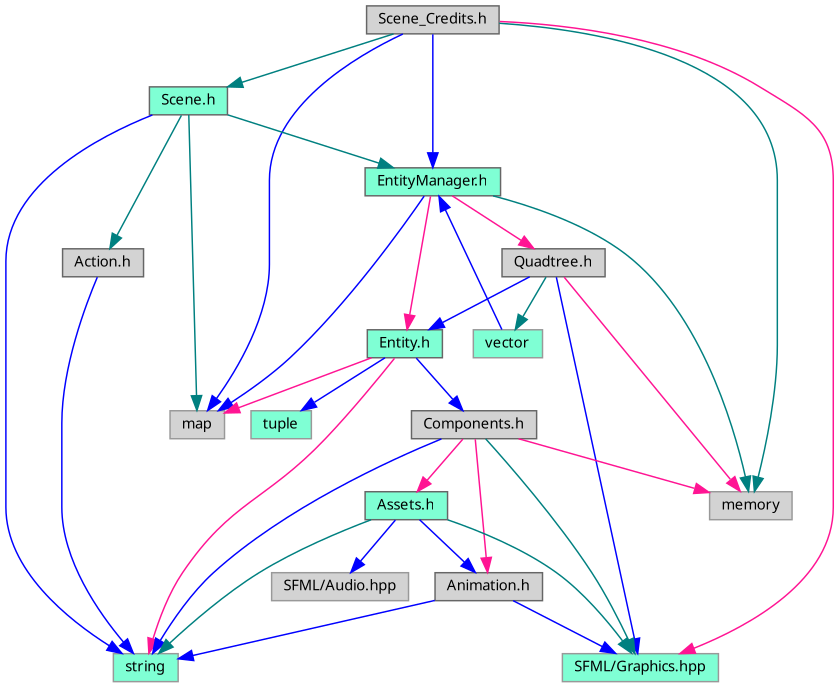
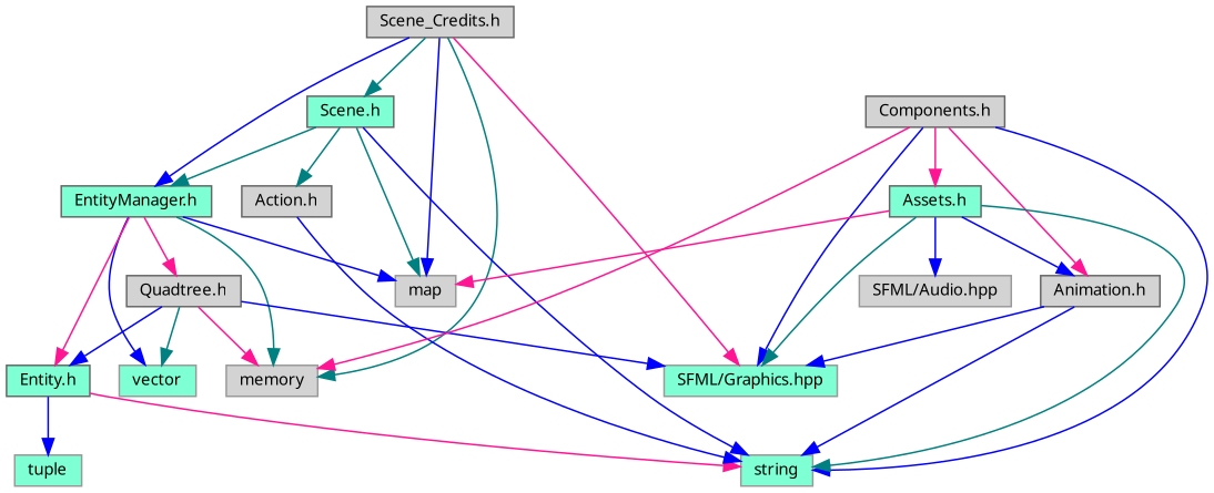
  digraph {
    fontname="Noto Sans"
    node [color=grey40 fillcolor=lightgrey fontname="Noto Sans" fontsize=10 shape=box style=filled]
    edge [color=blue fontname="Noto Sans" fontsize=10 labelfontname=Helvetica labelfontsize=10 style=solid]
    n1 [color=gray40 fontcolor=black height=0.2 label="Scene_Credits.h" width=0.4]
    n2 [fillcolor=aquamarine height=0.2 label="EntityManager.h" width=0.4]
    n3 [color=grey60 height=0.2 label=memory width=0.4]
    n4 [color=grey60 height=0.2 label=map width=0.4]
    n5 [color=grey60 fillcolor=aquamarine height=0.2 label="SFML/Graphics.hpp" width=0.4]
    n6 [fillcolor=aquamarine height=0.2 label="Scene.h" width=0.4]
    n7 [color=grey60 fillcolor=aquamarine height=0.2 label=vector width=0.4]
    n8 [fillcolor=aquamarine height=0.2 label="Entity.h" width=0.4]
    n9 [height=0.2 label="Quadtree.h" width=0.4]
    n10 [color=grey60 fillcolor=aquamarine height=0.2 label=string width=0.4]
    n11 [height=0.2 label="Action.h" width=0.4]
    n12 [height=0.2 label="Components.h" width=0.4]
    n13 [color=grey60 fillcolor=aquamarine height=0.2 label=tuple width=0.4]
    n14 [height=0.2 label="Animation.h" width=0.4]
    n15 [fillcolor=aquamarine height=0.2 label="Assets.h" width=0.4]
    n16 [color=grey60 height=0.2 label="SFML/Audio.hpp" width=0.4]
    n1 -> n2
    n1 -> n3 [color=teal]
    n1 -> n4
    n1 -> n5 [color=deeppink]
    n1 -> n6 [color=teal]
    n2 -> n3 [color=teal]
    n2 -> n4
-   n7 -> n2
+   n2 -> n7
    n2 -> n8 [color=deeppink]
    n2 -> n9 [color=deeppink]
    n6 -> n2 [color=teal]
    n6 -> n4 [color=teal]
    n6 -> n10
    n6 -> n11 [color=teal]
    n8 -> n10 [color=deeppink]
-   n8 -> n12
    n8 -> n13
    n9 -> n3 [color=deeppink]
    n9 -> n5
    n9 -> n7 [color=teal]
    n9 -> n8
    n11 -> n10
    n12 -> n3 [color=deeppink]
-   n12 -> n5 [color=teal]
+   n12 -> n5
    n12 -> n10
    n12 -> n14 [color=deeppink]
    n12 -> n15 [color=deeppink]
    n14 -> n5
    n14 -> n10
-   n8 -> n4 [color=deeppink]
+   n15 -> n4 [color=deeppink]
    n15 -> n5 [color=teal]
    n15 -> n10 [color=teal]
    n15 -> n14
    n15 -> n16
  }
